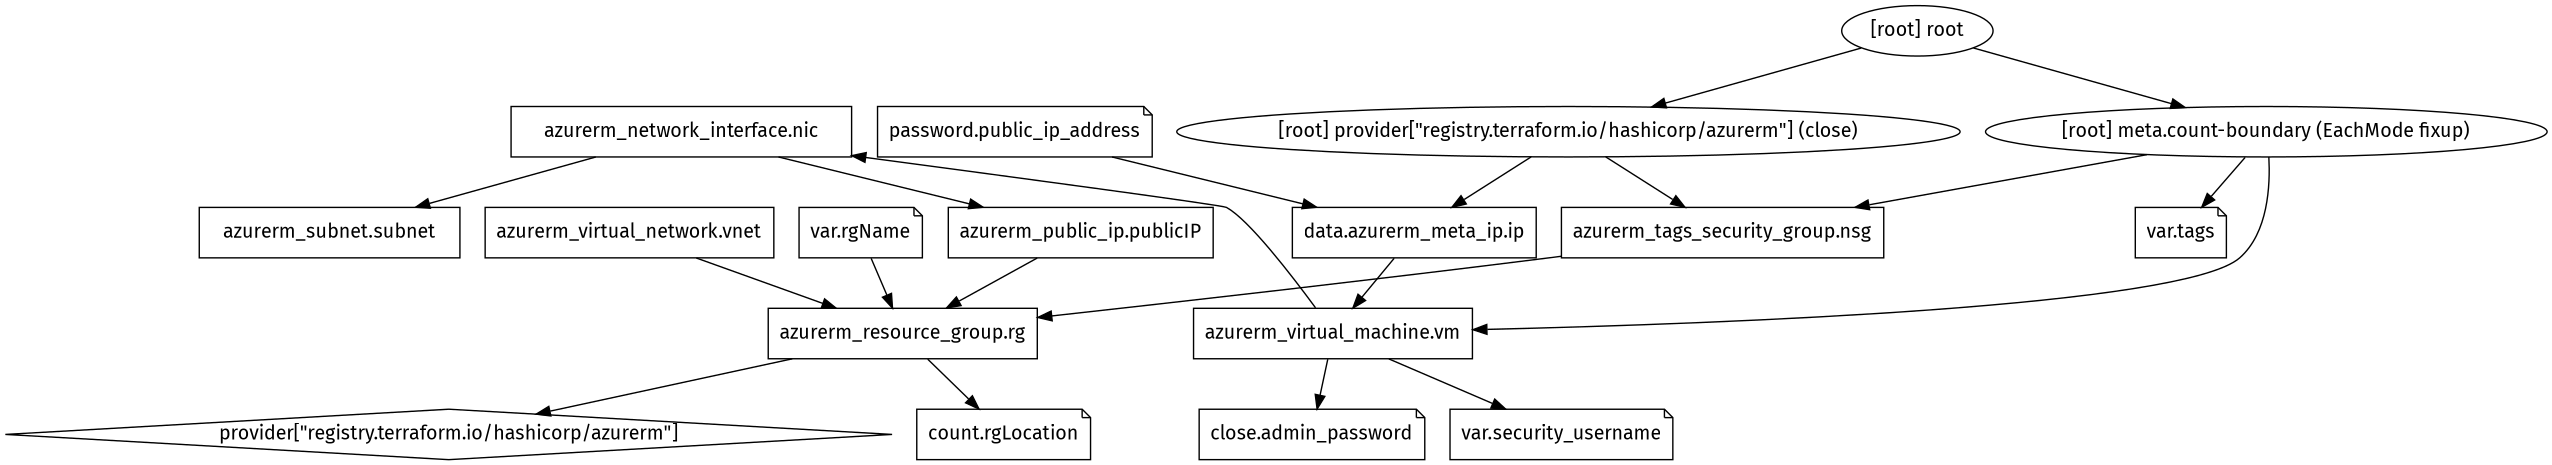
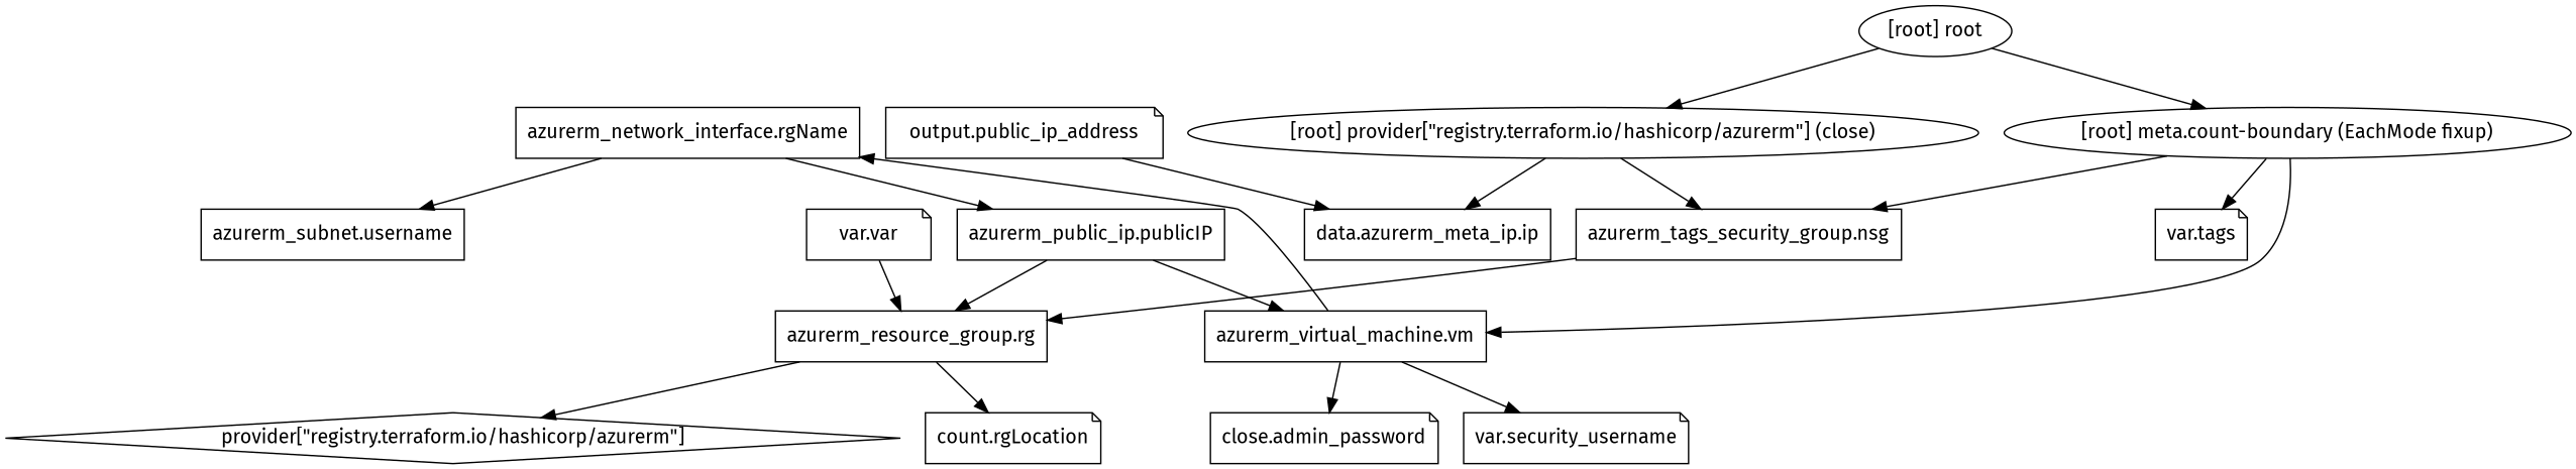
  digraph {
    compound=true
    fontname="Fira Sans"
    newrank=true
    node [fontname="Fira Sans" shape=box]
    edge [fontname="Fira Sans"]
-   n1 [label="azurerm_network_interface.nic"]
+   n1 [label="azurerm_network_interface.rgName"]
    n2 [label="azurerm_public_ip.publicIP"]
-   n3 [label="azurerm_subnet.subnet"]
+   n3 [label="azurerm_subnet.username"]
    n4 [label="azurerm_tags_security_group.nsg"]
    n5 [label="azurerm_resource_group.rg"]
    n6 [label="provider[\"registry.terraform.io/hashicorp/azurerm\"]" shape=diamond]
    n7 [label="count.rgLocation" shape=note]
-   n8 [label="var.rgName" shape=note]
-   n9 [label="azurerm_virtual_network.vnet"]
+   n8 [label="var.var" shape=note]
    n10 [label="azurerm_virtual_machine.vm"]
    n11 [label="close.admin_password" shape=note]
    n12 [label="var.security_username" shape=note]
    n13 [label="data.azurerm_meta_ip.ip"]
-   n14 [label="password.public_ip_address" shape=note]
+   n14 [label="output.public_ip_address" shape=note]
    n15 [label="var.tags" shape=note]
    "[root] meta.count-boundary (EachMode fixup)" [shape=""]
    "[root] provider[\"registry.terraform.io/hashicorp/azurerm\"] (close)" [shape=""]
    "[root] root" [shape=""]
    subgraph sub_1 {
      n1
      n2
      n3
      n4
      n5
      n6
      n7
      n8
-     n9
      n10
      n11
      n12
      n13
      n14
      n15
      "[root] meta.count-boundary (EachMode fixup)"
      "[root] provider[\"registry.terraform.io/hashicorp/azurerm\"] (close)"
      "[root] root"
    }
    n1 -> n2
    n1 -> n3
    n2 -> n5
    n4 -> n5
    n5 -> n6
    n5 -> n7
    n8 -> n5
-   n9 -> n5
    n10 -> n1
    n10 -> n11
    n10 -> n12
-   n13 -> n10
+   n2 -> n10
    n14 -> n13
    "[root] meta.count-boundary (EachMode fixup)" -> n4
    "[root] meta.count-boundary (EachMode fixup)" -> n10
    "[root] meta.count-boundary (EachMode fixup)" -> n15
    "[root] provider[\"registry.terraform.io/hashicorp/azurerm\"] (close)" -> n4
    "[root] provider[\"registry.terraform.io/hashicorp/azurerm\"] (close)" -> n13
    "[root] root" -> "[root] meta.count-boundary (EachMode fixup)"
    "[root] root" -> "[root] provider[\"registry.terraform.io/hashicorp/azurerm\"] (close)"
  }
